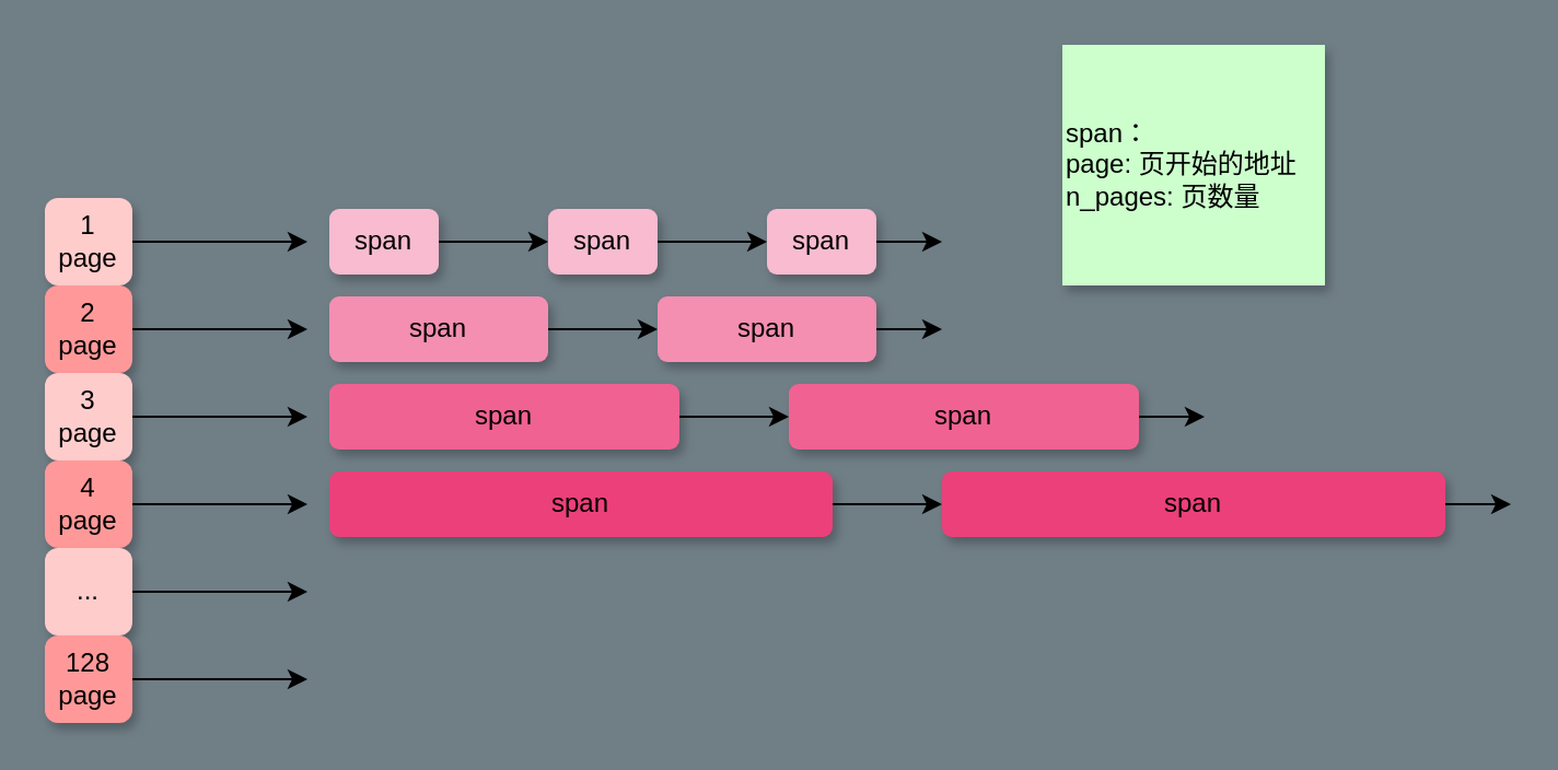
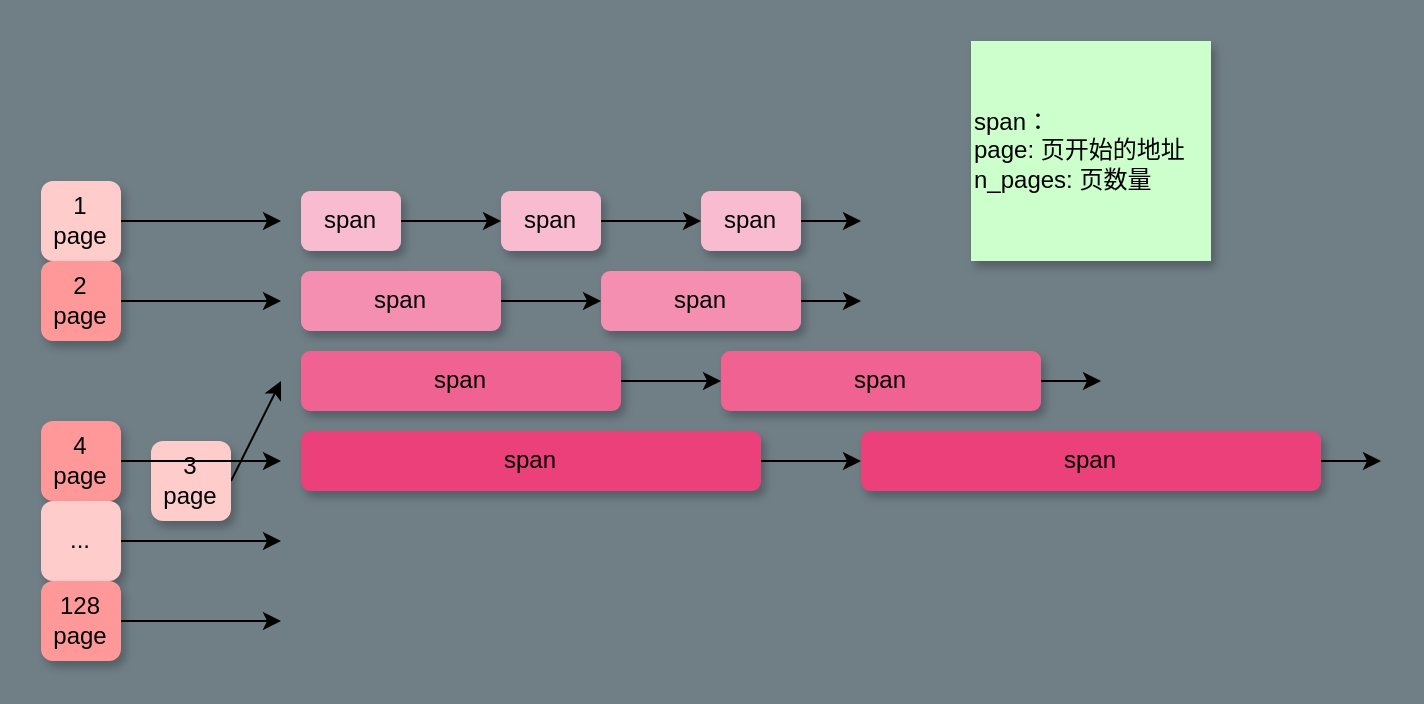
  <mxCell id="0" />
  <mxCell id="1" parent="0" />
  <mxCell id="2" style="edgeStyle=none;rounded=0;orthogonalLoop=1;jettySize=auto;html=1;exitX=1;exitY=0.5;exitDx=0;exitDy=0;shadow=0;" edge="1" parent="1" source="3"><mxGeometry relative="1" as="geometry"><mxPoint x="140" y="110" as="targetPoint" /></mxGeometry></mxCell>
  <mxCell id="3" value="1&lt;br&gt;page" style="rounded=1;whiteSpace=wrap;html=1;shadow=1;strokeColor=none;fillColor=#FFCCCC;" vertex="1" parent="1"><mxGeometry x="20" y="90" width="40" height="40" as="geometry" /></mxCell>
  <mxCell id="4" style="edgeStyle=none;rounded=0;orthogonalLoop=1;jettySize=auto;html=1;exitX=1;exitY=0.5;exitDx=0;exitDy=0;shadow=0;" edge="1" parent="1" source="5"><mxGeometry relative="1" as="geometry"><mxPoint x="140" y="150" as="targetPoint" /></mxGeometry></mxCell>
  <mxCell id="5" value="2&lt;br&gt;page" style="rounded=1;whiteSpace=wrap;html=1;shadow=1;strokeColor=none;fillColor=#FF9999;" vertex="1" parent="1"><mxGeometry x="20" y="130" width="40" height="40" as="geometry" /></mxCell>
  <mxCell id="6" style="edgeStyle=none;rounded=0;orthogonalLoop=1;jettySize=auto;html=1;exitX=1;exitY=0.5;exitDx=0;exitDy=0;shadow=0;" edge="1" parent="1" source="7"><mxGeometry relative="1" as="geometry"><mxPoint x="140" y="190" as="targetPoint" /></mxGeometry></mxCell>
- <mxCell id="7" value="3&lt;br&gt;page" style="rounded=1;whiteSpace=wrap;html=1;shadow=1;strokeColor=none;fillColor=#FFCCCC;" vertex="1" parent="1"><mxGeometry x="20" y="170" width="40" height="40" as="geometry" /></mxCell>
+ <mxCell id="7" value="3&lt;br&gt;page" style="rounded=1;whiteSpace=wrap;html=1;shadow=1;strokeColor=none;fillColor=#FFCCCC;" vertex="1" parent="1"><mxGeometry x="75" y="220" width="40" height="40" as="geometry" /></mxCell>
  <mxCell id="8" style="edgeStyle=none;rounded=0;orthogonalLoop=1;jettySize=auto;html=1;exitX=1;exitY=0.5;exitDx=0;exitDy=0;shadow=0;" edge="1" parent="1" source="9"><mxGeometry relative="1" as="geometry"><mxPoint x="140" y="230" as="targetPoint" /></mxGeometry></mxCell>
  <mxCell id="9" value="4&lt;br&gt;page" style="rounded=1;whiteSpace=wrap;html=1;shadow=1;strokeColor=none;fillColor=#FF9999;" vertex="1" parent="1"><mxGeometry x="20" y="210" width="40" height="40" as="geometry" /></mxCell>
  <mxCell id="10" style="edgeStyle=none;rounded=0;orthogonalLoop=1;jettySize=auto;html=1;shadow=0;" edge="1" parent="1" source="11"><mxGeometry relative="1" as="geometry"><mxPoint x="140" y="270" as="targetPoint" /></mxGeometry></mxCell>
  <mxCell id="11" value="..." style="rounded=1;whiteSpace=wrap;html=1;shadow=1;strokeColor=none;fillColor=#FFCCCC;" vertex="1" parent="1"><mxGeometry x="20" y="250" width="40" height="40" as="geometry" /></mxCell>
  <mxCell id="12" style="edgeStyle=none;rounded=0;orthogonalLoop=1;jettySize=auto;html=1;exitX=1;exitY=0.5;exitDx=0;exitDy=0;shadow=0;" edge="1" parent="1" source="13"><mxGeometry relative="1" as="geometry"><mxPoint x="140" y="310" as="targetPoint" /></mxGeometry></mxCell>
  <mxCell id="13" value="128&lt;br&gt;page" style="rounded=1;whiteSpace=wrap;html=1;shadow=1;strokeColor=none;fillColor=#FF9999;" vertex="1" parent="1"><mxGeometry x="20" y="290" width="40" height="40" as="geometry" /></mxCell>
  <mxCell id="14" style="edgeStyle=none;rounded=0;orthogonalLoop=1;jettySize=auto;html=1;exitX=1;exitY=0.5;exitDx=0;exitDy=0;entryX=0;entryY=0.5;entryDx=0;entryDy=0;shadow=0;" edge="1" parent="1" source="15" target="17"><mxGeometry relative="1" as="geometry" /></mxCell>
  <mxCell id="15" value="span" style="rounded=1;whiteSpace=wrap;html=1;shadow=1;strokeColor=none;fillColor=#f8bbd0;" vertex="1" parent="1"><mxGeometry x="150" y="95" width="50" height="30" as="geometry" /></mxCell>
  <mxCell id="16" style="edgeStyle=none;rounded=0;orthogonalLoop=1;jettySize=auto;html=1;entryX=0;entryY=0.5;entryDx=0;entryDy=0;shadow=0;" edge="1" parent="1" source="17" target="19"><mxGeometry relative="1" as="geometry" /></mxCell>
  <mxCell id="17" value="&lt;span&gt;span&lt;/span&gt;" style="rounded=1;whiteSpace=wrap;html=1;shadow=1;strokeColor=none;fillColor=#f8bbd0;" vertex="1" parent="1"><mxGeometry x="250" y="95" width="50" height="30" as="geometry" /></mxCell>
  <mxCell id="18" style="edgeStyle=none;rounded=0;orthogonalLoop=1;jettySize=auto;html=1;exitX=1;exitY=0.5;exitDx=0;exitDy=0;shadow=0;" edge="1" parent="1" source="19"><mxGeometry relative="1" as="geometry"><mxPoint x="430" y="110" as="targetPoint" /></mxGeometry></mxCell>
  <mxCell id="19" value="&lt;span&gt;span&lt;/span&gt;" style="rounded=1;whiteSpace=wrap;html=1;shadow=1;strokeColor=none;fillColor=#f8bbd0;" vertex="1" parent="1"><mxGeometry x="350" y="95" width="50" height="30" as="geometry" /></mxCell>
  <mxCell id="20" style="edgeStyle=none;rounded=0;orthogonalLoop=1;jettySize=auto;html=1;entryX=0;entryY=0.5;entryDx=0;entryDy=0;shadow=0;" edge="1" parent="1" source="21" target="23"><mxGeometry relative="1" as="geometry" /></mxCell>
  <mxCell id="21" value="&lt;span&gt;span&lt;/span&gt;" style="rounded=1;whiteSpace=wrap;html=1;shadow=1;strokeColor=none;fillColor=#f48fb1;" vertex="1" parent="1"><mxGeometry x="150" y="135" width="100" height="30" as="geometry" /></mxCell>
  <mxCell id="22" style="edgeStyle=none;rounded=0;orthogonalLoop=1;jettySize=auto;html=1;exitX=1;exitY=0.5;exitDx=0;exitDy=0;shadow=0;" edge="1" parent="1" source="23"><mxGeometry relative="1" as="geometry"><mxPoint x="430" y="150" as="targetPoint" /></mxGeometry></mxCell>
  <mxCell id="23" value="&lt;span&gt;span&lt;/span&gt;" style="rounded=1;whiteSpace=wrap;html=1;shadow=1;strokeColor=none;fillColor=#f48fb1;" vertex="1" parent="1"><mxGeometry x="300" y="135" width="100" height="30" as="geometry" /></mxCell>
  <mxCell id="24" style="edgeStyle=none;rounded=0;orthogonalLoop=1;jettySize=auto;html=1;entryX=0;entryY=0.5;entryDx=0;entryDy=0;shadow=0;" edge="1" parent="1" source="25" target="27"><mxGeometry relative="1" as="geometry" /></mxCell>
  <mxCell id="25" value="&lt;span&gt;span&lt;/span&gt;" style="rounded=1;whiteSpace=wrap;html=1;shadow=1;strokeColor=none;fillColor=#f06292;" vertex="1" parent="1"><mxGeometry x="150" y="175" width="160" height="30" as="geometry" /></mxCell>
  <mxCell id="26" style="edgeStyle=none;rounded=0;orthogonalLoop=1;jettySize=auto;html=1;exitX=1;exitY=0.5;exitDx=0;exitDy=0;shadow=0;" edge="1" parent="1" source="27"><mxGeometry relative="1" as="geometry"><mxPoint x="550" y="190" as="targetPoint" /></mxGeometry></mxCell>
  <mxCell id="27" value="&lt;span&gt;span&lt;/span&gt;" style="rounded=1;whiteSpace=wrap;html=1;shadow=1;strokeColor=none;fillColor=#f06292;" vertex="1" parent="1"><mxGeometry x="360" y="175" width="160" height="30" as="geometry" /></mxCell>
  <mxCell id="28" style="edgeStyle=none;rounded=0;orthogonalLoop=1;jettySize=auto;html=1;entryX=0;entryY=0.5;entryDx=0;entryDy=0;shadow=0;" edge="1" parent="1" source="29" target="31"><mxGeometry relative="1" as="geometry" /></mxCell>
  <mxCell id="29" value="&lt;span&gt;span&lt;/span&gt;" style="rounded=1;whiteSpace=wrap;html=1;shadow=1;strokeColor=none;fillColor=#ec407a;" vertex="1" parent="1"><mxGeometry x="150" y="215" width="230" height="30" as="geometry" /></mxCell>
  <mxCell id="30" style="edgeStyle=none;rounded=0;orthogonalLoop=1;jettySize=auto;html=1;exitX=1;exitY=0.5;exitDx=0;exitDy=0;shadow=0;" edge="1" parent="1" source="31"><mxGeometry relative="1" as="geometry"><mxPoint x="690" y="230" as="targetPoint" /></mxGeometry></mxCell>
  <mxCell id="31" value="&lt;span&gt;span&lt;/span&gt;" style="rounded=1;whiteSpace=wrap;html=1;shadow=1;strokeColor=none;fillColor=#ec407a;" vertex="1" parent="1"><mxGeometry x="430" y="215" width="230" height="30" as="geometry" /></mxCell>
  <mxCell id="32" value="&lt;blockquote style=&quot;margin: 0 0 0 40px ; border: none ; padding: 0px&quot;&gt;&lt;/blockquote&gt;&lt;span&gt;span：&lt;/span&gt;&lt;br&gt;&lt;blockquote style=&quot;margin: 0 0 0 40px ; border: none ; padding: 0px&quot;&gt;&lt;/blockquote&gt;&lt;span&gt;page: 页开始的地址&lt;/span&gt;&lt;br&gt;&lt;span&gt;n_pages: 页数量&lt;/span&gt;" style="rounded=0;whiteSpace=wrap;html=1;shadow=1;strokeColor=none;align=left;fillColor=#CCFFCC;" vertex="1" parent="1"><mxGeometry x="485" y="20" width="120" height="110" as="geometry" /></mxCell>
